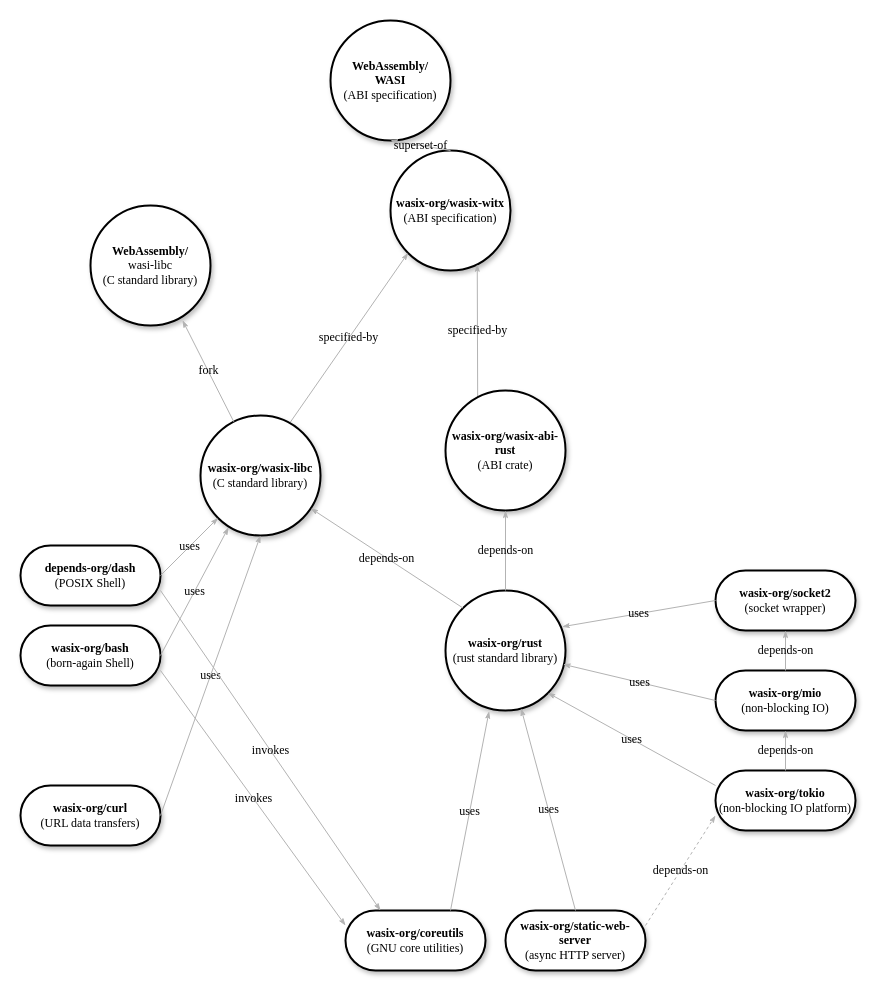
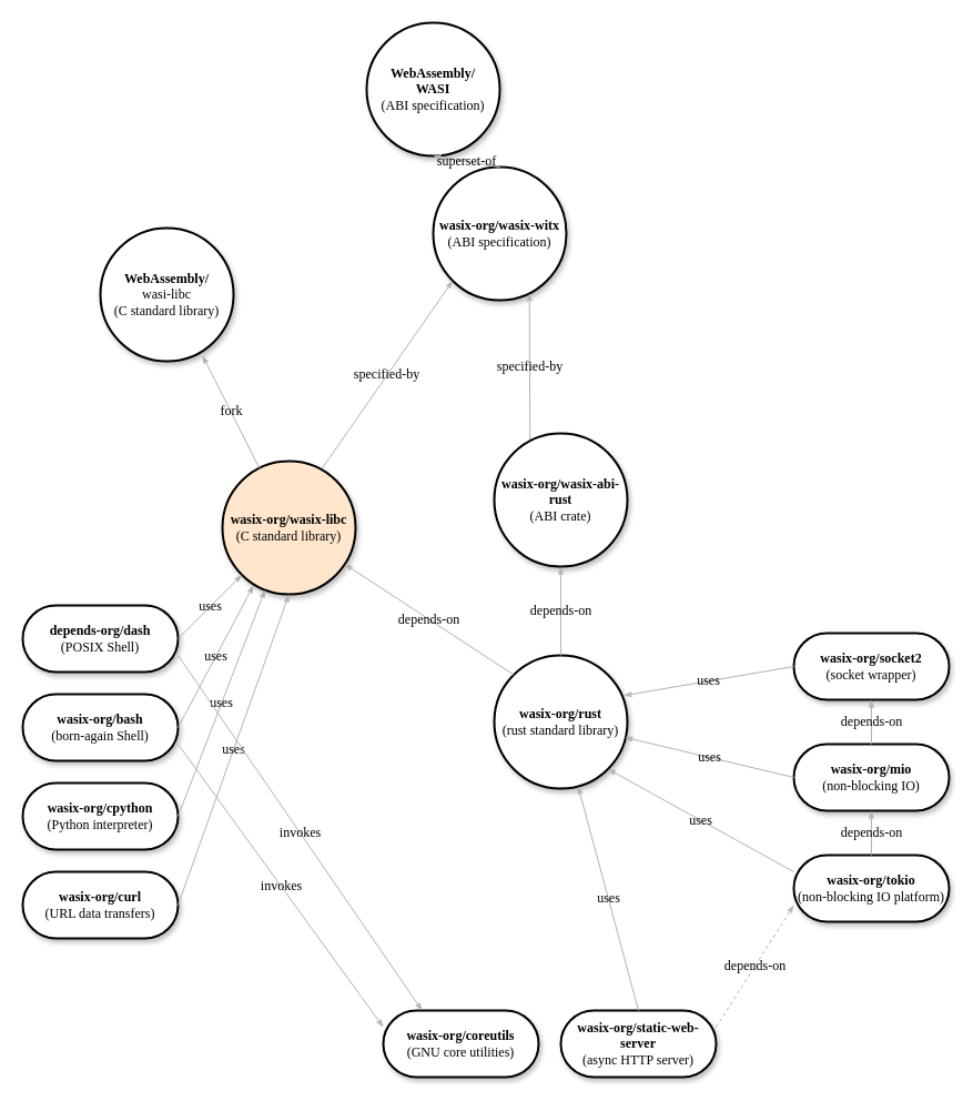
  <mxCell id="0" />
  <mxCell id="1" parent="0" />
  <mxCell id="2" value="&lt;b&gt;wasix-org/wasix-witx&lt;/b&gt;&lt;br&gt;(ABI specification)" style="ellipse;whiteSpace=wrap;html=1;rounded=1;shadow=1;comic=0;labelBackgroundColor=none;strokeWidth=2;fontFamily=Verdana;fontSize=12;align=center;" parent="1" vertex="1"><mxGeometry x="390" y="150" width="120" height="120" as="geometry" /></mxCell>
  <mxCell id="3" value="specified-by" style="edgeStyle=none;rounded=1;html=1;labelBackgroundColor=none;startArrow=none;startFill=0;startSize=5;endArrow=classicThin;endFill=1;endSize=5;jettySize=auto;orthogonalLoop=1;strokeColor=#B3B3B3;strokeWidth=1;fontFamily=Verdana;fontSize=12;exitX=0.747;exitY=0.058;exitDx=0;exitDy=0;entryX=0;entryY=1;entryDx=0;entryDy=0;exitPerimeter=0;" parent="1" source="4" target="2" edge="1"><mxGeometry relative="1" as="geometry"><mxPoint x="220" y="325" as="targetPoint" /></mxGeometry></mxCell>
- <mxCell id="4" value="&lt;b&gt;wasix-org/wasix-libc&lt;/b&gt;&lt;br&gt;(C standard library)" style="ellipse;whiteSpace=wrap;html=1;rounded=1;shadow=1;comic=0;labelBackgroundColor=none;strokeWidth=2;fontFamily=Verdana;fontSize=12;align=center;" parent="1" vertex="1"><mxGeometry x="200" y="415" width="120" height="120" as="geometry" /></mxCell>
+ <mxCell id="4" value="&lt;b&gt;wasix-org/wasix-libc&lt;/b&gt;&lt;br&gt;(C standard library)" style="ellipse;whiteSpace=wrap;html=1;rounded=1;shadow=1;comic=0;labelBackgroundColor=none;strokeWidth=2;fontFamily=Verdana;fontSize=12;align=center;fillColor=#ffe6cc;" parent="1" vertex="1"><mxGeometry x="200" y="415" width="120" height="120" as="geometry" /></mxCell>
  <mxCell id="5" value="&lt;b&gt;wasix-org/rust&lt;/b&gt;&lt;br&gt;(rust standard library)" style="ellipse;whiteSpace=wrap;html=1;rounded=1;shadow=1;comic=0;labelBackgroundColor=none;strokeWidth=2;fontFamily=Verdana;fontSize=12;align=center;" parent="1" vertex="1"><mxGeometry x="445" y="590" width="120" height="120" as="geometry" /></mxCell>
  <mxCell id="6" value="depends-on" style="edgeStyle=none;rounded=1;html=1;labelBackgroundColor=none;startArrow=none;startFill=0;startSize=5;endArrow=classicThin;endFill=1;endSize=5;jettySize=auto;orthogonalLoop=1;strokeColor=#B3B3B3;strokeWidth=1;fontFamily=Verdana;fontSize=12;exitX=0;exitY=0;exitDx=0;exitDy=0;" parent="1" source="5" target="4" edge="1"><mxGeometry relative="1" as="geometry"><mxPoint x="362" y="286" as="sourcePoint" /><mxPoint x="438" y="403" as="targetPoint" /></mxGeometry></mxCell>
  <mxCell id="7" value="specified-by" style="edgeStyle=none;rounded=1;html=1;labelBackgroundColor=none;startArrow=none;startFill=0;startSize=5;endArrow=classicThin;endFill=1;endSize=5;jettySize=auto;orthogonalLoop=1;strokeColor=#B3B3B3;strokeWidth=1;fontFamily=Verdana;fontSize=12;exitX=0.268;exitY=0.052;exitDx=0;exitDy=0;entryX=0.723;entryY=0.948;entryDx=0;entryDy=0;entryPerimeter=0;exitPerimeter=0;" parent="1" source="35" target="2" edge="1"><mxGeometry relative="1" as="geometry"><mxPoint x="568" y="347" as="sourcePoint" /><mxPoint x="520" y="285" as="targetPoint" /></mxGeometry></mxCell>
  <mxCell id="8" value="&lt;b&gt;wasix-org/mio&lt;/b&gt;&lt;br&gt;(non-blocking IO)" style="whiteSpace=wrap;html=1;rounded=1;shadow=1;comic=0;labelBackgroundColor=none;strokeWidth=2;fontFamily=Verdana;fontSize=12;align=center;arcSize=50;" parent="1" vertex="1"><mxGeometry x="715" y="670" width="140" height="60" as="geometry" /></mxCell>
  <mxCell id="9" value="&lt;b&gt;wasix-org/tokio&lt;/b&gt;&lt;br&gt;(non-blocking IO platform)" style="whiteSpace=wrap;html=1;rounded=1;shadow=1;comic=0;labelBackgroundColor=none;strokeWidth=2;fontFamily=Verdana;fontSize=12;align=center;arcSize=50;" parent="1" vertex="1"><mxGeometry x="715" y="770" width="140" height="60" as="geometry" /></mxCell>
  <mxCell id="10" value="&lt;b&gt;wasix-org/socket2&lt;/b&gt;&lt;br&gt;(socket wrapper)" style="whiteSpace=wrap;html=1;rounded=1;shadow=1;comic=0;labelBackgroundColor=none;strokeWidth=2;fontFamily=Verdana;fontSize=12;align=center;arcSize=50;" parent="1" vertex="1"><mxGeometry x="715" y="570" width="140" height="60" as="geometry" /></mxCell>
  <mxCell id="11" value="uses" style="edgeStyle=none;rounded=1;html=1;labelBackgroundColor=none;startArrow=none;startFill=0;startSize=5;endArrow=classicThin;endFill=1;endSize=5;jettySize=auto;orthogonalLoop=1;strokeColor=#B3B3B3;strokeWidth=1;fontFamily=Verdana;fontSize=12;exitX=0;exitY=0.5;exitDx=0;exitDy=0;entryX=0.973;entryY=0.302;entryDx=0;entryDy=0;entryPerimeter=0;" parent="1" source="10" target="5" edge="1"><mxGeometry relative="1" as="geometry"><mxPoint x="711" y="590" as="sourcePoint" /><mxPoint x="685" y="434" as="targetPoint" /></mxGeometry></mxCell>
  <mxCell id="12" value="uses" style="edgeStyle=none;rounded=1;html=1;labelBackgroundColor=none;startArrow=none;startFill=0;startSize=5;endArrow=classicThin;endFill=1;endSize=5;jettySize=auto;orthogonalLoop=1;strokeColor=#B3B3B3;strokeWidth=1;fontFamily=Verdana;fontSize=12;exitX=0;exitY=0.5;exitDx=0;exitDy=0;entryX=0.98;entryY=0.615;entryDx=0;entryDy=0;entryPerimeter=0;" parent="1" source="8" target="5" edge="1"><mxGeometry relative="1" as="geometry"><mxPoint x="745" y="620" as="sourcePoint" /><mxPoint x="572" y="636" as="targetPoint" /></mxGeometry></mxCell>
  <mxCell id="13" value="uses" style="edgeStyle=none;rounded=1;html=1;labelBackgroundColor=none;startArrow=none;startFill=0;startSize=5;endArrow=classicThin;endFill=1;endSize=5;jettySize=auto;orthogonalLoop=1;strokeColor=#B3B3B3;strokeWidth=1;fontFamily=Verdana;fontSize=12;exitX=0;exitY=0.25;exitDx=0;exitDy=0;entryX=1;entryY=1;entryDx=0;entryDy=0;" parent="1" source="9" target="5" edge="1"><mxGeometry relative="1" as="geometry"><mxPoint x="745" y="710" as="sourcePoint" /><mxPoint x="573" y="674" as="targetPoint" /></mxGeometry></mxCell>
  <mxCell id="14" value="depends-on" style="edgeStyle=none;rounded=1;html=1;labelBackgroundColor=none;startArrow=none;startFill=0;startSize=5;endArrow=classicThin;endFill=1;endSize=5;jettySize=auto;orthogonalLoop=1;strokeColor=#B3B3B3;strokeWidth=1;fontFamily=Verdana;fontSize=12;exitX=0.5;exitY=0;exitDx=0;exitDy=0;entryX=0.5;entryY=1;entryDx=0;entryDy=0;" parent="1" source="9" target="8" edge="1"><mxGeometry relative="1" as="geometry"><mxPoint x="745" y="805" as="sourcePoint" /><mxPoint x="557" y="722" as="targetPoint" /></mxGeometry></mxCell>
  <mxCell id="15" value="depends-on" style="edgeStyle=none;rounded=1;html=1;labelBackgroundColor=none;startArrow=none;startFill=0;startSize=5;endArrow=classicThin;endFill=1;endSize=5;jettySize=auto;orthogonalLoop=1;strokeColor=#B3B3B3;strokeWidth=1;fontFamily=Verdana;fontSize=12;exitX=0.5;exitY=0;exitDx=0;exitDy=0;entryX=0.5;entryY=1;entryDx=0;entryDy=0;" parent="1" source="8" target="10" edge="1"><mxGeometry relative="1" as="geometry"><mxPoint x="815" y="770" as="sourcePoint" /><mxPoint x="815" y="740" as="targetPoint" /></mxGeometry></mxCell>
  <mxCell id="16" value="&lt;b&gt;wasix-org/static-web-server&lt;/b&gt;&lt;br&gt;(async HTTP server)" style="whiteSpace=wrap;html=1;rounded=1;shadow=1;comic=0;labelBackgroundColor=none;strokeWidth=2;fontFamily=Verdana;fontSize=12;align=center;arcSize=50;" parent="1" vertex="1"><mxGeometry x="505" y="910" width="140" height="60" as="geometry" /></mxCell>
  <mxCell id="17" value="uses" style="edgeStyle=none;rounded=1;html=1;labelBackgroundColor=none;startArrow=none;startFill=0;startSize=5;endArrow=classicThin;endFill=1;endSize=5;jettySize=auto;orthogonalLoop=1;strokeColor=#B3B3B3;strokeWidth=1;fontFamily=Verdana;fontSize=12;exitX=0.5;exitY=0;exitDx=0;exitDy=0;" parent="1" source="16" target="5" edge="1"><mxGeometry relative="1" as="geometry"><mxPoint x="745" y="825" as="sourcePoint" /><mxPoint x="557" y="702" as="targetPoint" /></mxGeometry></mxCell>
  <mxCell id="18" value="depends-on" style="edgeStyle=none;rounded=1;html=1;labelBackgroundColor=none;startArrow=none;startFill=0;startSize=5;endArrow=classicThin;endFill=1;endSize=5;jettySize=auto;orthogonalLoop=1;strokeColor=#B3B3B3;strokeWidth=1;fontFamily=Verdana;fontSize=12;exitX=1;exitY=0.25;exitDx=0;exitDy=0;entryX=0;entryY=0.75;entryDx=0;entryDy=0;dashed=1;" parent="1" source="16" target="9" edge="1"><mxGeometry relative="1" as="geometry"><mxPoint x="585" y="910" as="sourcePoint" /><mxPoint x="515" y="720" as="targetPoint" /></mxGeometry></mxCell>
  <mxCell id="19" value="&lt;b&gt;wasix-org/bash&lt;/b&gt;&lt;br&gt;(born-again Shell)" style="whiteSpace=wrap;html=1;rounded=1;shadow=1;comic=0;labelBackgroundColor=none;strokeWidth=2;fontFamily=Verdana;fontSize=12;align=center;arcSize=50;" parent="1" vertex="1"><mxGeometry x="20" y="625" width="140" height="60" as="geometry" /></mxCell>
  <mxCell id="20" value="&lt;b&gt;depends-org/dash&lt;/b&gt;&lt;br&gt;(POSIX Shell)" style="whiteSpace=wrap;html=1;rounded=1;shadow=1;comic=0;labelBackgroundColor=none;strokeWidth=2;fontFamily=Verdana;fontSize=12;align=center;arcSize=50;" parent="1" vertex="1"><mxGeometry x="20" y="545" width="140" height="60" as="geometry" /></mxCell>
+ <mxCell id="21" value="&lt;b&gt;wasix-org/cpython&lt;/b&gt;&lt;br&gt;(Python interpreter)" style="whiteSpace=wrap;html=1;rounded=1;shadow=1;comic=0;labelBackgroundColor=none;strokeWidth=2;fontFamily=Verdana;fontSize=12;align=center;arcSize=50;" parent="1" vertex="1"><mxGeometry x="20" y="705" width="140" height="60" as="geometry" /></mxCell>
  <mxCell id="22" value="&lt;b&gt;wasix-org/curl&lt;/b&gt;&lt;br&gt;(URL data transfers)" style="whiteSpace=wrap;html=1;rounded=1;shadow=1;comic=0;labelBackgroundColor=none;strokeWidth=2;fontFamily=Verdana;fontSize=12;align=center;arcSize=50;" parent="1" vertex="1"><mxGeometry x="20" y="785" width="140" height="60" as="geometry" /></mxCell>
  <mxCell id="23" value="uses" style="edgeStyle=none;rounded=1;html=1;labelBackgroundColor=none;startArrow=none;startFill=0;startSize=5;endArrow=classicThin;endFill=1;endSize=5;jettySize=auto;orthogonalLoop=1;strokeColor=#B3B3B3;strokeWidth=1;fontFamily=Verdana;fontSize=12;exitX=1;exitY=0.5;exitDx=0;exitDy=0;entryX=0;entryY=1;entryDx=0;entryDy=0;" parent="1" source="20" target="4" edge="1"><mxGeometry relative="1" as="geometry"><mxPoint x="510" y="775" as="sourcePoint" /><mxPoint x="510" y="575" as="targetPoint" /></mxGeometry></mxCell>
  <mxCell id="24" value="uses" style="edgeStyle=none;rounded=1;html=1;labelBackgroundColor=none;startArrow=none;startFill=0;startSize=5;endArrow=classicThin;endFill=1;endSize=5;jettySize=auto;orthogonalLoop=1;strokeColor=#B3B3B3;strokeWidth=1;fontFamily=Verdana;fontSize=12;exitX=1;exitY=0.5;exitDx=0;exitDy=0;entryX=0;entryY=1;entryDx=0;entryDy=0;" parent="1" source="19" edge="1"><mxGeometry relative="1" as="geometry"><mxPoint x="170" y="585" as="sourcePoint" /><mxPoint x="228" y="527" as="targetPoint" /></mxGeometry></mxCell>
+ <mxCell id="25" value="uses" style="edgeStyle=none;rounded=1;html=1;labelBackgroundColor=none;startArrow=none;startFill=0;startSize=5;endArrow=classicThin;endFill=1;endSize=5;jettySize=auto;orthogonalLoop=1;strokeColor=#B3B3B3;strokeWidth=1;fontFamily=Verdana;fontSize=12;exitX=1;exitY=0.5;exitDx=0;exitDy=0;" parent="1" source="21" target="4" edge="1"><mxGeometry relative="1" as="geometry"><mxPoint x="170" y="665" as="sourcePoint" /><mxPoint x="238" y="537" as="targetPoint" /></mxGeometry></mxCell>
  <mxCell id="26" value="uses" style="edgeStyle=none;rounded=1;html=1;labelBackgroundColor=none;startArrow=none;startFill=0;startSize=5;endArrow=classicThin;endFill=1;endSize=5;jettySize=auto;orthogonalLoop=1;strokeColor=#B3B3B3;strokeWidth=1;fontFamily=Verdana;fontSize=12;exitX=1;exitY=0.5;exitDx=0;exitDy=0;entryX=0.5;entryY=1;entryDx=0;entryDy=0;" parent="1" source="22" target="4" edge="1"><mxGeometry relative="1" as="geometry"><mxPoint x="170" y="745" as="sourcePoint" /><mxPoint x="248" y="547" as="targetPoint" /></mxGeometry></mxCell>
  <mxCell id="27" value="&lt;b&gt;wasix-org/coreutils&lt;/b&gt;&lt;br&gt;(GNU core utilities)" style="whiteSpace=wrap;html=1;rounded=1;shadow=1;comic=0;labelBackgroundColor=none;strokeWidth=2;fontFamily=Verdana;fontSize=12;align=center;arcSize=50;" parent="1" vertex="1"><mxGeometry x="345" y="910" width="140" height="60" as="geometry" /></mxCell>
- <mxCell id="28" value="uses" style="edgeStyle=none;rounded=1;html=1;labelBackgroundColor=none;startArrow=none;startFill=0;startSize=5;endArrow=classicThin;endFill=1;endSize=5;jettySize=auto;orthogonalLoop=1;strokeColor=#B3B3B3;strokeWidth=1;fontFamily=Verdana;fontSize=12;exitX=0.75;exitY=0;exitDx=0;exitDy=0;entryX=0.363;entryY=1.007;entryDx=0;entryDy=0;entryPerimeter=0;" parent="1" source="27" target="5" edge="1"><mxGeometry relative="1" as="geometry"><mxPoint x="515" y="920" as="sourcePoint" /><mxPoint x="515" y="720" as="targetPoint" /></mxGeometry></mxCell>
  <mxCell id="29" value="invokes" style="edgeStyle=none;rounded=1;html=1;labelBackgroundColor=none;startArrow=none;startFill=0;startSize=5;endArrow=classicThin;endFill=1;endSize=5;jettySize=auto;orthogonalLoop=1;strokeColor=#B3B3B3;strokeWidth=1;fontFamily=Verdana;fontSize=12;exitX=1;exitY=0.75;exitDx=0;exitDy=0;entryX=0;entryY=0.25;entryDx=0;entryDy=0;" parent="1" source="19" target="27" edge="1"><mxGeometry relative="1" as="geometry"><mxPoint x="405" y="695" as="sourcePoint" /><mxPoint x="468" y="557" as="targetPoint" /></mxGeometry></mxCell>
  <mxCell id="30" value="invokes" style="edgeStyle=none;rounded=1;html=1;labelBackgroundColor=none;startArrow=none;startFill=0;startSize=5;endArrow=classicThin;endFill=1;endSize=5;jettySize=auto;orthogonalLoop=1;strokeColor=#B3B3B3;strokeWidth=1;fontFamily=Verdana;fontSize=12;exitX=1;exitY=0.75;exitDx=0;exitDy=0;entryX=0.25;entryY=0;entryDx=0;entryDy=0;" parent="1" source="20" target="27" edge="1"><mxGeometry relative="1" as="geometry"><mxPoint x="170" y="680" as="sourcePoint" /><mxPoint x="310" y="790" as="targetPoint" /></mxGeometry></mxCell>
  <mxCell id="31" value="&lt;b&gt;WebAssembly/&lt;br&gt;WASI&lt;/b&gt;&lt;br&gt;(ABI specification)" style="ellipse;whiteSpace=wrap;html=1;rounded=1;shadow=1;comic=0;labelBackgroundColor=none;strokeWidth=2;fontFamily=Verdana;fontSize=12;align=center;" parent="1" vertex="1"><mxGeometry x="330" y="20" width="120" height="120" as="geometry" /></mxCell>
  <mxCell id="32" value="superset-of" style="edgeStyle=none;rounded=1;html=1;labelBackgroundColor=none;startArrow=none;startFill=0;startSize=5;endArrow=classicThin;endFill=1;endSize=5;jettySize=auto;orthogonalLoop=1;strokeColor=#B3B3B3;strokeWidth=1;fontFamily=Verdana;fontSize=12;exitX=0.5;exitY=0;exitDx=0;exitDy=0;entryX=0.5;entryY=1;entryDx=0;entryDy=0;" parent="1" source="2" target="31" edge="1"><mxGeometry relative="1" as="geometry"><mxPoint x="358" y="317" as="targetPoint" /><mxPoint x="300" y="432" as="sourcePoint" /></mxGeometry></mxCell>
  <mxCell id="33" value="&lt;b&gt;WebAssembly/&lt;br&gt;&lt;/b&gt;wasi-libc&lt;br&gt;(C standard library)" style="ellipse;whiteSpace=wrap;html=1;rounded=1;shadow=1;comic=0;labelBackgroundColor=none;strokeWidth=2;fontFamily=Verdana;fontSize=12;align=center;" parent="1" vertex="1"><mxGeometry x="90" y="205" width="120" height="120" as="geometry" /></mxCell>
  <mxCell id="34" value="fork" style="edgeStyle=none;rounded=1;html=1;labelBackgroundColor=none;startArrow=none;startFill=0;startSize=5;endArrow=classicThin;endFill=1;endSize=5;jettySize=auto;orthogonalLoop=1;strokeColor=#B3B3B3;strokeWidth=1;fontFamily=Verdana;fontSize=12;entryX=0.767;entryY=0.957;entryDx=0;entryDy=0;entryPerimeter=0;" parent="1" source="4" target="33" edge="1"><mxGeometry relative="1" as="geometry"><mxPoint x="230" y="360" as="targetPoint" /><mxPoint x="230" y="425" as="sourcePoint" /></mxGeometry></mxCell>
  <mxCell id="35" value="&lt;b&gt;wasix-org/wasix-abi-rust&lt;/b&gt;&lt;br&gt;(ABI crate)" style="ellipse;whiteSpace=wrap;html=1;rounded=1;shadow=1;comic=0;labelBackgroundColor=none;strokeWidth=2;fontFamily=Verdana;fontSize=12;align=center;" vertex="1" parent="1"><mxGeometry x="445" y="390" width="120" height="120" as="geometry" /></mxCell>
  <mxCell id="36" value="depends-on" style="edgeStyle=none;rounded=1;html=1;labelBackgroundColor=none;startArrow=none;startFill=0;startSize=5;endArrow=classicThin;endFill=1;endSize=5;jettySize=auto;orthogonalLoop=1;strokeColor=#B3B3B3;strokeWidth=1;fontFamily=Verdana;fontSize=12;exitX=0.5;exitY=0;exitDx=0;exitDy=0;entryX=0.5;entryY=1;entryDx=0;entryDy=0;" edge="1" parent="1" source="5" target="35"><mxGeometry relative="1" as="geometry"><mxPoint x="725" y="610" as="sourcePoint" /><mxPoint x="572" y="636" as="targetPoint" /></mxGeometry></mxCell>
